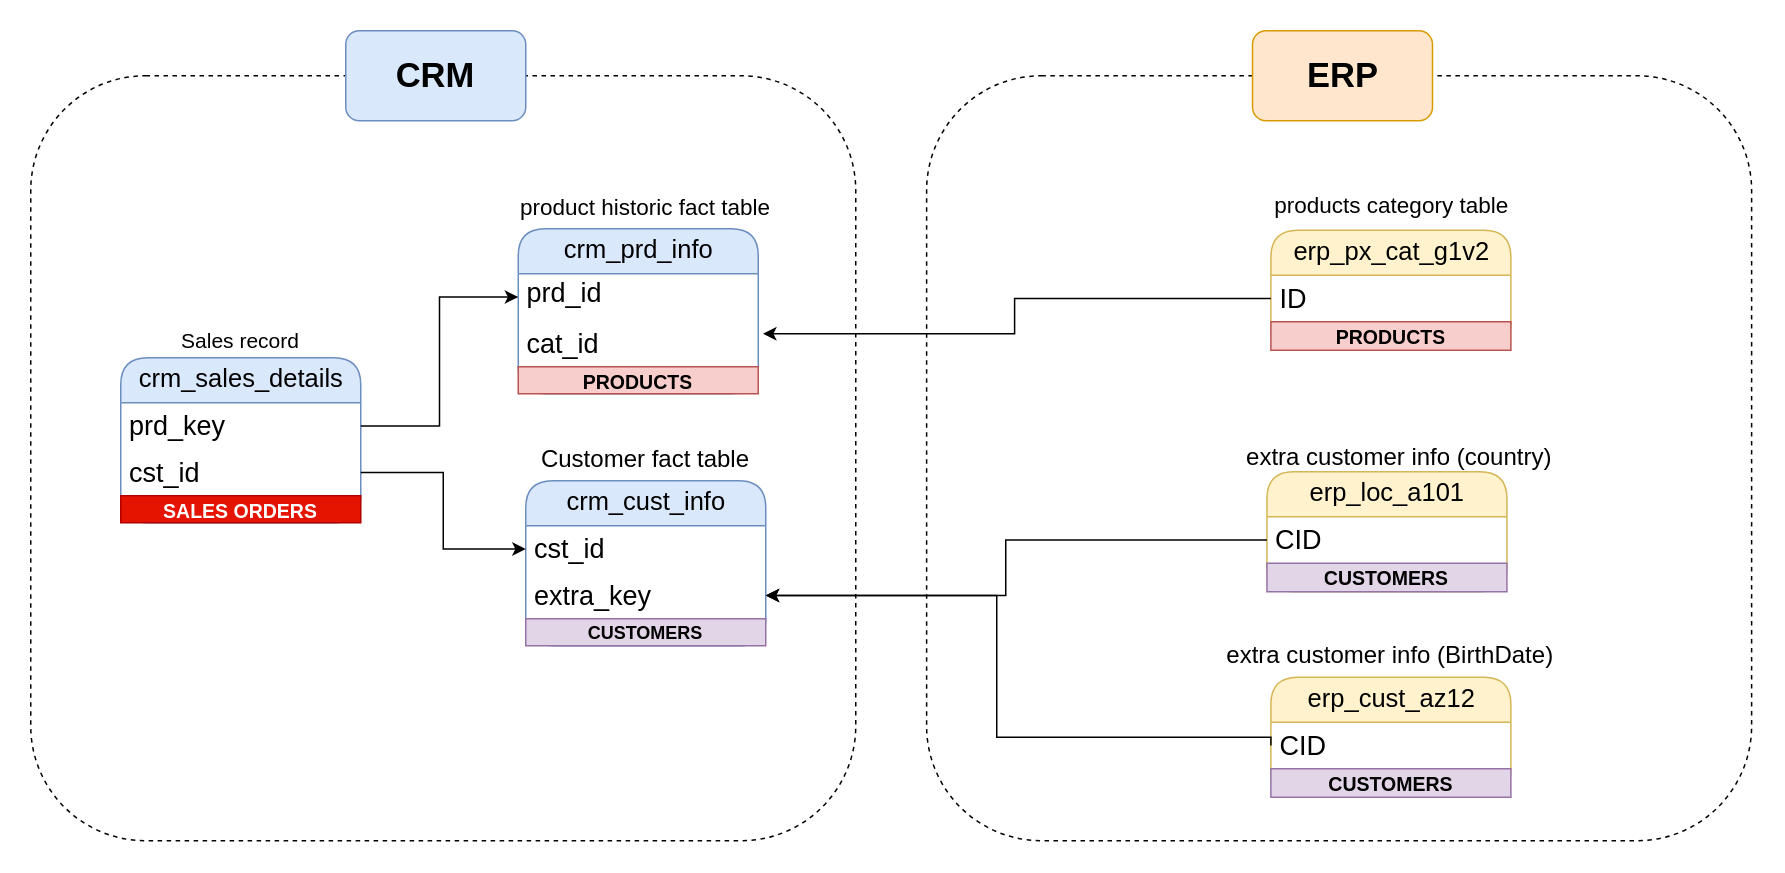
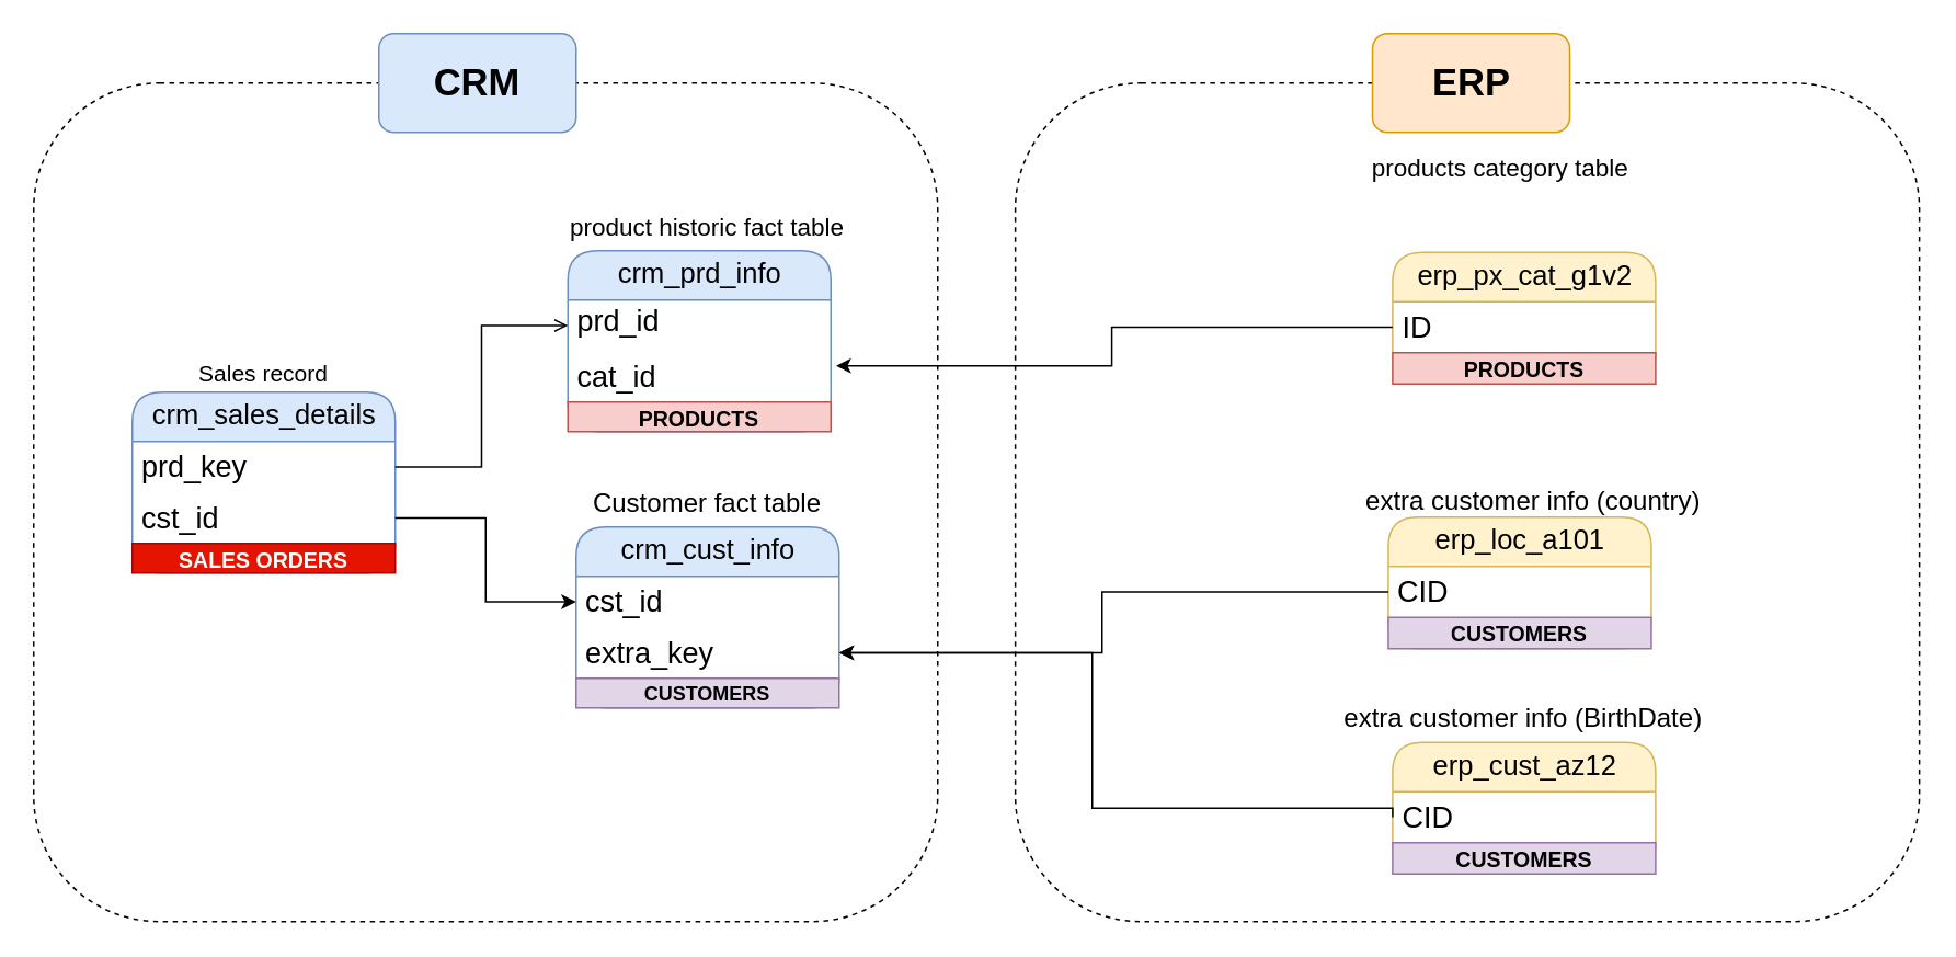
  <mxCell id="0" />
  <mxCell id="1" parent="0" />
  <mxCell id="2" value="" style="rounded=1;whiteSpace=wrap;html=1;fillColor=none;dashed=1;" parent="1" vertex="1"><mxGeometry x="617.25" y="50" width="550" height="510" as="geometry" /></mxCell>
  <mxCell id="3" value="&lt;font style=&quot;font-size: 17px;&quot;&gt;erp_loc_a101&lt;/font&gt;" style="swimlane;fontStyle=0;childLayout=stackLayout;horizontal=1;startSize=30;fillColor=#fff2cc;horizontalStack=0;resizeParent=1;resizeParentMax=0;resizeLast=0;collapsible=1;marginBottom=0;html=1;rounded=1;arcSize=20;strokeColor=#d6b656;direction=east;" parent="1" vertex="1"><mxGeometry x="844.13" y="314" width="160" height="80" as="geometry"><mxRectangle x="470" y="240" width="60" height="30" as="alternateBounds" /></mxGeometry></mxCell>
  <mxCell id="4" value="&lt;font&gt;CID&lt;/font&gt;" style="text;strokeColor=none;fillColor=none;align=left;verticalAlign=middle;spacingLeft=4;spacingRight=4;overflow=hidden;rotatable=0;points=[[0,0.5],[1,0.5]];portConstraint=eastwest;whiteSpace=wrap;html=1;rounded=0;fontSize=18;" parent="3" vertex="1"><mxGeometry y="30" width="160" height="31" as="geometry" /></mxCell>
  <mxCell id="5" value="&lt;div&gt;&lt;font&gt;&lt;span&gt;CUSTOMERS&lt;/span&gt;&lt;/font&gt;&lt;/div&gt;" style="text;html=1;strokeColor=#9673a6;fillColor=#e1d5e7;align=center;verticalAlign=middle;whiteSpace=wrap;overflow=hidden;fontSize=13;fontStyle=1;labelPosition=center;verticalLabelPosition=middle;" vertex="1" parent="3"><mxGeometry y="61" width="160" height="19" as="geometry" /></mxCell>
  <mxCell id="6" value="" style="rounded=1;whiteSpace=wrap;html=1;fillColor=none;dashed=1;" parent="1" vertex="1"><mxGeometry x="20" y="50" width="550" height="510" as="geometry" /></mxCell>
  <mxCell id="7" value="&lt;font style=&quot;font-size: 17px;&quot;&gt;crm_cust_info&lt;/font&gt;" style="swimlane;fontStyle=0;childLayout=stackLayout;horizontal=1;startSize=30;fillColor=#dae8fc;horizontalStack=0;resizeParent=1;resizeParentMax=0;resizeLast=0;collapsible=1;marginBottom=0;html=1;rounded=1;arcSize=20;strokeColor=#6c8ebf;direction=east;" parent="1" vertex="1"><mxGeometry x="350" y="320" width="160" height="110" as="geometry"><mxRectangle x="470" y="240" width="60" height="30" as="alternateBounds" /></mxGeometry></mxCell>
  <mxCell id="8" value="&lt;font&gt;cst_id&lt;/font&gt;" style="text;strokeColor=none;fillColor=none;align=left;verticalAlign=middle;spacingLeft=4;spacingRight=4;overflow=hidden;rotatable=0;points=[[0,0.5],[1,0.5]];portConstraint=eastwest;whiteSpace=wrap;html=1;rounded=0;fontSize=18;" parent="7" vertex="1"><mxGeometry y="30" width="160" height="31" as="geometry" /></mxCell>
  <mxCell id="9" value="&lt;font&gt;extra_key&lt;/font&gt;" style="text;strokeColor=none;fillColor=none;align=left;verticalAlign=middle;spacingLeft=4;spacingRight=4;overflow=hidden;rotatable=0;points=[[0,0.5],[1,0.5]];portConstraint=eastwest;whiteSpace=wrap;html=1;rounded=0;fontSize=18;" parent="7" vertex="1"><mxGeometry y="61" width="160" height="31" as="geometry" /></mxCell>
  <mxCell id="10" value="&lt;div&gt;&lt;font&gt;&lt;span&gt;CUSTOMERS&lt;/span&gt;&lt;/font&gt;&lt;/div&gt;" style="text;html=1;strokeColor=#9673a6;fillColor=#e1d5e7;align=center;verticalAlign=middle;whiteSpace=wrap;overflow=hidden;fontSize=12;fontStyle=1;labelPosition=center;verticalLabelPosition=middle;" vertex="1" parent="7"><mxGeometry y="92" width="160" height="18" as="geometry" /></mxCell>
  <mxCell id="11" value="&lt;font style=&quot;font-size: 17px;&quot;&gt;crm_sales_details&lt;/font&gt;" style="swimlane;fontStyle=0;childLayout=stackLayout;horizontal=1;startSize=30;fillColor=#dae8fc;horizontalStack=0;resizeParent=1;resizeParentMax=0;resizeLast=0;collapsible=1;marginBottom=0;html=1;rounded=1;arcSize=20;strokeColor=#6c8ebf;direction=east;" parent="1" vertex="1"><mxGeometry x="80" y="238" width="160" height="110" as="geometry"><mxRectangle x="470" y="240" width="60" height="30" as="alternateBounds" /></mxGeometry></mxCell>
  <mxCell id="12" value="&lt;font&gt;prd_key&lt;/font&gt;" style="text;strokeColor=none;fillColor=none;align=left;verticalAlign=middle;spacingLeft=4;spacingRight=4;overflow=hidden;rotatable=0;points=[[0,0.5],[1,0.5]];portConstraint=eastwest;whiteSpace=wrap;html=1;rounded=0;fontSize=18;" parent="11" vertex="1"><mxGeometry y="30" width="160" height="31" as="geometry" /></mxCell>
  <mxCell id="13" value="&lt;font&gt;cst_id&lt;/font&gt;" style="text;strokeColor=none;fillColor=none;align=left;verticalAlign=middle;spacingLeft=4;spacingRight=4;overflow=hidden;rotatable=0;points=[[0,0.5],[1,0.5]];portConstraint=eastwest;whiteSpace=wrap;html=1;rounded=0;fontSize=18;" parent="11" vertex="1"><mxGeometry y="61" width="160" height="31" as="geometry" /></mxCell>
  <mxCell id="14" value="SALES ORDERS" style="text;html=1;strokeColor=#B20000;fillColor=#e51400;align=center;verticalAlign=middle;whiteSpace=wrap;overflow=hidden;fontSize=13;fontStyle=1;labelPosition=center;verticalLabelPosition=middle;fontColor=#ffffff;" vertex="1" parent="11"><mxGeometry y="92" width="160" height="18" as="geometry" /></mxCell>
  <mxCell id="15" value="&lt;font style=&quot;font-size: 17px;&quot;&gt;crm_prd_info&lt;/font&gt;" style="swimlane;fontStyle=0;childLayout=stackLayout;horizontal=1;startSize=30;fillColor=#dae8fc;horizontalStack=0;resizeParent=1;resizeParentMax=0;resizeLast=0;collapsible=1;marginBottom=0;html=1;rounded=1;arcSize=20;strokeColor=#6c8ebf;direction=east;" parent="1" vertex="1"><mxGeometry x="345" y="152" width="160" height="110" as="geometry"><mxRectangle x="470" y="240" width="60" height="30" as="alternateBounds" /></mxGeometry></mxCell>
  <mxCell id="16" value="&lt;font&gt;prd_id&lt;/font&gt;&lt;div&gt;&lt;font&gt;&lt;br&gt;&lt;/font&gt;&lt;/div&gt;" style="text;strokeColor=none;fillColor=none;align=left;verticalAlign=middle;spacingLeft=4;spacingRight=4;overflow=hidden;rotatable=0;points=[[0,0.5],[1,0.5]];portConstraint=eastwest;whiteSpace=wrap;html=1;rounded=0;fontSize=18;" parent="15" vertex="1"><mxGeometry y="30" width="160" height="31" as="geometry" /></mxCell>
  <mxCell id="17" value="cat_id" style="text;strokeColor=none;fillColor=none;align=left;verticalAlign=middle;spacingLeft=4;spacingRight=4;overflow=hidden;rotatable=0;points=[[0,0.5],[1,0.5]];portConstraint=eastwest;whiteSpace=wrap;html=1;rounded=0;fontSize=18;" parent="15" vertex="1"><mxGeometry y="61" width="160" height="31" as="geometry" /></mxCell>
  <mxCell id="18" value="&lt;font&gt;&lt;b&gt;PRODUCTS&lt;/b&gt;&lt;/font&gt;&lt;div&gt;&lt;font&gt;&lt;b&gt;&lt;br&gt;&lt;/b&gt;&lt;/font&gt;&lt;/div&gt;" style="text;html=1;strokeColor=#b85450;fillColor=#f8cecc;align=center;verticalAlign=middle;whiteSpace=wrap;overflow=hidden;fontSize=13;" vertex="1" parent="15"><mxGeometry y="92" width="160" height="18" as="geometry" /></mxCell>
  <mxCell id="19" style="edgeStyle=orthogonalEdgeStyle;rounded=0;orthogonalLoop=1;jettySize=auto;html=1;entryX=0;entryY=0.5;entryDx=0;entryDy=0;" parent="1" source="13" target="8" edge="1"><mxGeometry relative="1" as="geometry" /></mxCell>
- <mxCell id="20" style="edgeStyle=orthogonalEdgeStyle;rounded=0;orthogonalLoop=1;jettySize=auto;html=1;entryX=0;entryY=0.5;entryDx=0;entryDy=0;" parent="1" source="12" target="16" edge="1"><mxGeometry relative="1" as="geometry" /></mxCell>
+ <mxCell id="20" style="edgeStyle=orthogonalEdgeStyle;rounded=0;orthogonalLoop=1;jettySize=auto;html=1;entryX=0;entryY=0.5;entryDx=0;entryDy=0;endArrow=open;" parent="1" source="12" target="16" edge="1"><mxGeometry relative="1" as="geometry" /></mxCell>
  <mxCell id="21" value="&lt;font style=&quot;font-size: 17px;&quot;&gt;erp_cust_az12&lt;/font&gt;" style="swimlane;fontStyle=0;childLayout=stackLayout;horizontal=1;startSize=30;fillColor=#fff2cc;horizontalStack=0;resizeParent=1;resizeParentMax=0;resizeLast=0;collapsible=1;marginBottom=0;html=1;rounded=1;arcSize=20;strokeColor=#d6b656;direction=east;" parent="1" vertex="1"><mxGeometry x="846.76" y="451" width="160" height="80" as="geometry"><mxRectangle x="470" y="240" width="60" height="30" as="alternateBounds" /></mxGeometry></mxCell>
  <mxCell id="22" value="&lt;font&gt;CID&lt;/font&gt;" style="text;strokeColor=none;fillColor=none;align=left;verticalAlign=middle;spacingLeft=4;spacingRight=4;overflow=hidden;rotatable=0;points=[[0,0.5],[1,0.5]];portConstraint=eastwest;whiteSpace=wrap;html=1;rounded=0;fontSize=18;" parent="21" vertex="1"><mxGeometry y="30" width="160" height="31" as="geometry" /></mxCell>
  <mxCell id="23" value="&lt;div&gt;&lt;font&gt;&lt;span&gt;CUSTOMERS&lt;/span&gt;&lt;/font&gt;&lt;/div&gt;" style="text;html=1;strokeColor=#9673a6;fillColor=#e1d5e7;align=center;verticalAlign=middle;whiteSpace=wrap;overflow=hidden;fontSize=13;fontStyle=1;labelPosition=center;verticalLabelPosition=middle;" vertex="1" parent="21"><mxGeometry y="61" width="160" height="19" as="geometry" /></mxCell>
  <mxCell id="24" value="&lt;span&gt;product historic fact table&lt;/span&gt;" style="text;html=1;align=center;verticalAlign=middle;whiteSpace=wrap;rounded=0;fontSize=15;fontStyle=0" parent="1" vertex="1"><mxGeometry x="335" y="121" width="190" height="31" as="geometry" /></mxCell>
  <mxCell id="25" value="&lt;span&gt;Customer fact table&lt;/span&gt;" style="text;html=1;align=center;verticalAlign=middle;whiteSpace=wrap;rounded=0;fontSize=16;fontStyle=0" parent="1" vertex="1"><mxGeometry x="335" y="289" width="190" height="31" as="geometry" /></mxCell>
  <mxCell id="26" value="&lt;span&gt;Sales record&lt;/span&gt;" style="text;html=1;align=center;verticalAlign=middle;whiteSpace=wrap;rounded=0;fontStyle=0;fontSize=14;" parent="1" vertex="1"><mxGeometry x="65" y="215" width="190" height="23" as="geometry" /></mxCell>
  <mxCell id="27" value="&lt;span&gt;extra customer info (BirthDate)&lt;/span&gt;" style="text;html=1;align=center;verticalAlign=middle;whiteSpace=wrap;rounded=0;fontSize=16;fontStyle=0" parent="1" vertex="1"><mxGeometry x="814.26" y="420" width="225" height="31" as="geometry" /></mxCell>
  <mxCell id="28" value="&lt;span&gt;extra customer info (country)&lt;/span&gt;" style="text;html=1;align=center;verticalAlign=middle;whiteSpace=wrap;rounded=0;fontStyle=0;fontSize=16;" parent="1" vertex="1"><mxGeometry x="826.39" y="289" width="212.87" height="30" as="geometry" /></mxCell>
  <mxCell id="29" value="&lt;font style=&quot;font-size: 17px;&quot;&gt;erp_px_cat_g1v2&lt;/font&gt;" style="swimlane;fontStyle=0;childLayout=stackLayout;horizontal=1;startSize=30;fillColor=#fff2cc;horizontalStack=0;resizeParent=1;resizeParentMax=0;resizeLast=0;collapsible=1;marginBottom=0;html=1;rounded=1;arcSize=20;strokeColor=#d6b656;direction=east;" parent="1" vertex="1"><mxGeometry x="846.76" y="153" width="160" height="80" as="geometry"><mxRectangle x="470" y="240" width="60" height="30" as="alternateBounds" /></mxGeometry></mxCell>
  <mxCell id="30" value="ID" style="text;strokeColor=none;fillColor=none;align=left;verticalAlign=middle;spacingLeft=4;spacingRight=4;overflow=hidden;rotatable=0;points=[[0,0.5],[1,0.5]];portConstraint=eastwest;whiteSpace=wrap;html=1;rounded=0;fontSize=18;" parent="29" vertex="1"><mxGeometry y="30" width="160" height="31" as="geometry" /></mxCell>
  <mxCell id="31" value="&lt;font&gt;&lt;span&gt;PRODUCTS&lt;/span&gt;&lt;/font&gt;&lt;div&gt;&lt;font&gt;&lt;span&gt;&lt;br&gt;&lt;/span&gt;&lt;/font&gt;&lt;/div&gt;" style="text;html=1;strokeColor=#b85450;fillColor=#f8cecc;align=center;verticalAlign=middle;whiteSpace=wrap;overflow=hidden;fontSize=13;fontStyle=1" vertex="1" parent="29"><mxGeometry y="61" width="160" height="19" as="geometry" /></mxCell>
- <mxCell id="32" value="&lt;span&gt;products category table&lt;/span&gt;" style="text;html=1;align=center;verticalAlign=middle;whiteSpace=wrap;rounded=0;fontSize=15;fontStyle=0" parent="1" vertex="1"><mxGeometry x="844.51" y="121" width="164.5" height="30" as="geometry" /></mxCell>
+ <mxCell id="32" value="&lt;span&gt;products category table&lt;/span&gt;" style="text;html=1;align=center;verticalAlign=middle;whiteSpace=wrap;rounded=0;fontSize=15;fontStyle=0" parent="1" vertex="1"><mxGeometry x="829.51" y="86" width="164.5" height="30" as="geometry" /></mxCell>
  <mxCell id="33" value="&lt;span style=&quot;font-size: 23px;&quot;&gt;&lt;b&gt;CRM&lt;/b&gt;&lt;/span&gt;" style="rounded=1;whiteSpace=wrap;html=1;fillColor=#dae8fc;strokeColor=#6c8ebf;" parent="1" vertex="1"><mxGeometry x="230" y="20" width="120" height="60" as="geometry" /></mxCell>
  <mxCell id="34" value="&lt;span style=&quot;font-size: 23px;&quot;&gt;&lt;b&gt;ERP&lt;/b&gt;&lt;/span&gt;" style="rounded=1;whiteSpace=wrap;html=1;fillColor=#ffe6cc;strokeColor=#d79b00;" parent="1" vertex="1"><mxGeometry x="834.51" y="20" width="120" height="60" as="geometry" /></mxCell>
  <mxCell id="35" style="edgeStyle=orthogonalEdgeStyle;rounded=0;orthogonalLoop=1;jettySize=auto;html=1;exitX=0;exitY=0.5;exitDx=0;exitDy=0;entryX=1;entryY=0.5;entryDx=0;entryDy=0;" parent="1" source="4" target="9" edge="1"><mxGeometry relative="1" as="geometry"><Array as="points"><mxPoint x="670" y="360" /><mxPoint x="670" y="396" /></Array></mxGeometry></mxCell>
  <mxCell id="36" style="edgeStyle=orthogonalEdgeStyle;rounded=0;orthogonalLoop=1;jettySize=auto;html=1;exitX=0;exitY=0.5;exitDx=0;exitDy=0;entryX=1;entryY=0.5;entryDx=0;entryDy=0;" parent="1" source="22" target="9" edge="1"><mxGeometry relative="1" as="geometry"><Array as="points"><mxPoint x="664" y="491" /><mxPoint x="664" y="397" /></Array></mxGeometry></mxCell>
  <mxCell id="37" style="edgeStyle=orthogonalEdgeStyle;rounded=0;orthogonalLoop=1;jettySize=auto;html=1;entryX=1.02;entryY=0.29;entryDx=0;entryDy=0;entryPerimeter=0;" parent="1" source="30" target="17" edge="1"><mxGeometry relative="1" as="geometry" /></mxCell>
